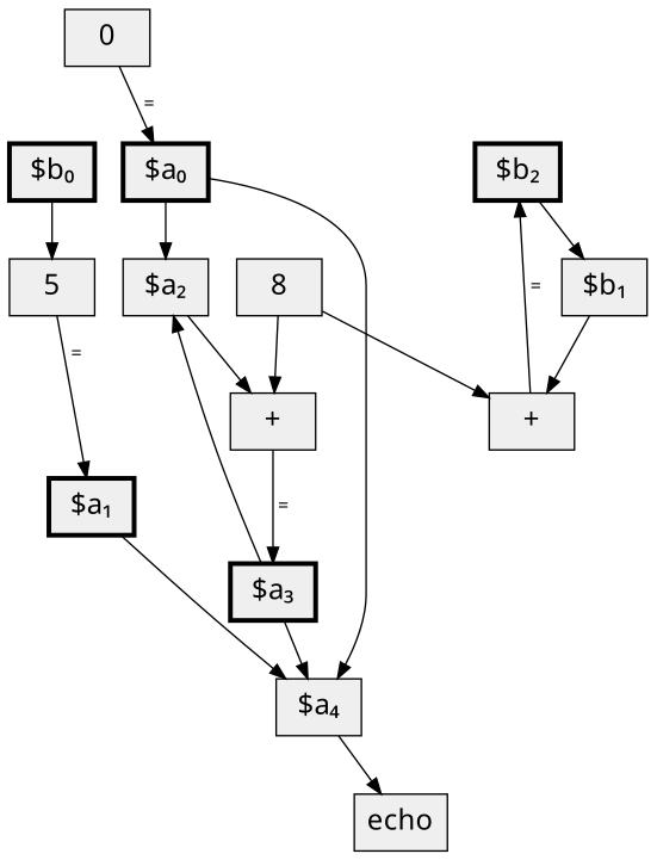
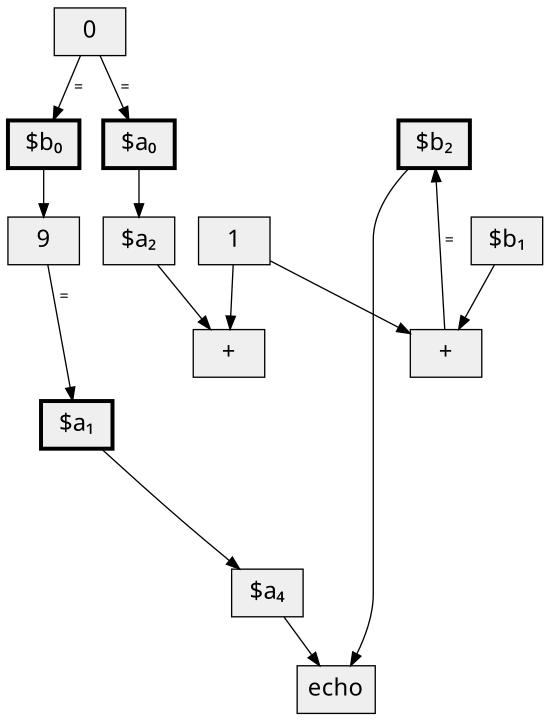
  digraph {
    color="#efefef"
    fontname="SF Mono"
    fontsize=18
    node [fillcolor="#efefef" fontname="SF Mono" fontsize=18 shape=box style=filled]
    edge [fontname="SF Mono" fontsize=12]
    n1 [label=0]
    n2 [label="$a₀" penwidth=3]
    n3 [label="$b₀" penwidth=3]
    n4 [label="$a₂"]
    n5 [label="$a₄"]
-   n6 [label=5]
+   n6 [label=9]
    n7 [label="$a₁" penwidth=3]
-   n8 [label=8]
+   n8 [label=1]
    n9 [label="+"]
    n10 [label="+"]
-   n11 [label="$a₃" penwidth=3]
    n12 [label="$b₂" penwidth=3]
    n13 [label=echo]
    n14 [label="$b₁"]
    n1 -> n2 [label=" ="]
+   n1 -> n3 [label=" ="]
    n2 -> n4
-   n2 -> n5
    n3 -> n6
    n4 -> n9
    n5 -> n13
    n6 -> n7 [label=" ="]
    n7 -> n5
    n8 -> n9
    n8 -> n10
-   n9 -> n11 [label=" ="]
    n10 -> n12 [label=" ="]
-   n11 -> n4
-   n11 -> n5
-   n12 -> n14
+   n12 -> n13
    n14 -> n10
  }
